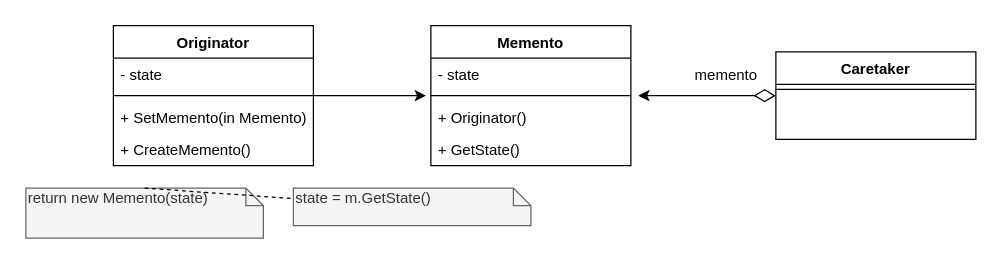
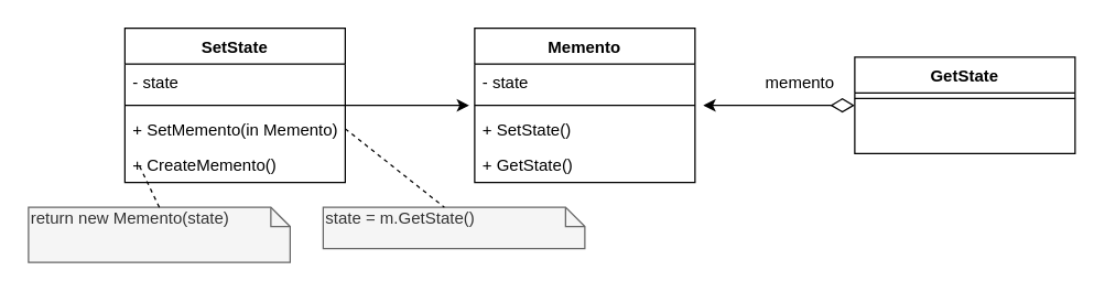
  <mxCell id="0" />
  <mxCell id="1" parent="0" />
  <mxCell id="2" style="edgeStyle=orthogonalEdgeStyle;rounded=0;orthogonalLoop=1;jettySize=auto;html=1;" edge="1" parent="1" source="14"><mxGeometry relative="1" as="geometry"><mxPoint x="340" y="76" as="targetPoint" /></mxGeometry></mxCell>
  <mxCell id="3" style="edgeStyle=orthogonalEdgeStyle;rounded=0;orthogonalLoop=1;jettySize=auto;html=1;startArrow=diamondThin;startFill=0;startSize=15;endSize=6;" edge="1" parent="1" source="19"><mxGeometry relative="1" as="geometry"><mxPoint x="510" y="76" as="targetPoint" /></mxGeometry></mxCell>
  <mxCell id="4" value="memento" style="text;html=1;align=center;verticalAlign=middle;resizable=0;points=[];autosize=1;" vertex="1" parent="1"><mxGeometry x="545" y="50" width="70" height="20" as="geometry" /></mxCell>
  <mxCell id="5" value="return new Memento(state)" style="shape=note;whiteSpace=wrap;html=1;size=14;verticalAlign=top;align=left;spacingTop=-6;fillColor=#f5f5f5;strokeColor=#666666;fontColor=#333333;" vertex="1" parent="1"><mxGeometry x="20" y="150" width="190" height="40" as="geometry" /></mxCell>
  <mxCell id="6" value="state = m.GetState()" style="shape=note;whiteSpace=wrap;html=1;size=14;verticalAlign=top;align=left;spacingTop=-6;fillColor=#f5f5f5;strokeColor=#666666;fontColor=#333333;" vertex="1" parent="1"><mxGeometry x="234" y="150" width="190" height="30" as="geometry" /></mxCell>
- <mxCell id="7" value="" style="endArrow=none;dashed=1;html=1;exitX=0.5;exitY=0;exitDx=0;exitDy=0;exitPerimeter=0;" edge="1" parent="1" source="5" target="6"><mxGeometry width="50" height="50" relative="1" as="geometry"><mxPoint x="80" y="270" as="sourcePoint" /><mxPoint x="130" y="220" as="targetPoint" /></mxGeometry></mxCell>
+ <mxCell id="7" value="" style="endArrow=none;dashed=1;html=1;exitX=0.5;exitY=0;exitDx=0;exitDy=0;exitPerimeter=0;entryX=0.063;entryY=0.5;entryDx=0;entryDy=0;entryPerimeter=0;" edge="1" parent="1" source="5" target="18"><mxGeometry width="50" height="50" relative="1" as="geometry"><mxPoint x="80" y="270" as="sourcePoint" /><mxPoint x="130" y="220" as="targetPoint" /></mxGeometry></mxCell>
+ <mxCell id="8" value="" style="endArrow=none;dashed=1;html=1;exitX=1;exitY=0.5;exitDx=0;exitDy=0;entryX=0;entryY=0;entryDx=88;entryDy=0;entryPerimeter=0;" edge="1" parent="1" source="17" target="6"><mxGeometry width="50" height="50" relative="1" as="geometry"><mxPoint x="125" y="160" as="sourcePoint" /><mxPoint x="390" y="220" as="targetPoint" /></mxGeometry></mxCell>
  <mxCell id="9" value="Memento" style="swimlane;fontStyle=1;align=center;verticalAlign=top;childLayout=stackLayout;horizontal=1;startSize=26;horizontalStack=0;resizeParent=1;resizeLast=0;collapsible=1;marginBottom=0;rounded=0;shadow=0;strokeWidth=1;" vertex="1" parent="1"><mxGeometry x="344" y="20" width="160" height="112" as="geometry"><mxRectangle x="340" y="380" width="170" height="26" as="alternateBounds" /></mxGeometry></mxCell>
  <mxCell id="10" value="- state" style="text;align=left;verticalAlign=top;spacingLeft=4;spacingRight=4;overflow=hidden;rotatable=0;points=[[0,0.5],[1,0.5]];portConstraint=eastwest;" vertex="1" parent="9"><mxGeometry y="26" width="160" height="26" as="geometry" /></mxCell>
  <mxCell id="11" value="" style="line;html=1;strokeWidth=1;align=left;verticalAlign=middle;spacingTop=-1;spacingLeft=3;spacingRight=3;rotatable=0;labelPosition=right;points=[];portConstraint=eastwest;" vertex="1" parent="9"><mxGeometry y="52" width="160" height="8" as="geometry" /></mxCell>
- <mxCell id="12" value="+ Originator()" style="text;align=left;verticalAlign=top;spacingLeft=4;spacingRight=4;overflow=hidden;rotatable=0;points=[[0,0.5],[1,0.5]];portConstraint=eastwest;" vertex="1" parent="9"><mxGeometry y="60" width="160" height="26" as="geometry" /></mxCell>
+ <mxCell id="12" value="+ SetState()" style="text;align=left;verticalAlign=top;spacingLeft=4;spacingRight=4;overflow=hidden;rotatable=0;points=[[0,0.5],[1,0.5]];portConstraint=eastwest;" vertex="1" parent="9"><mxGeometry y="60" width="160" height="26" as="geometry" /></mxCell>
  <mxCell id="13" value="+ GetState()" style="text;align=left;verticalAlign=top;spacingLeft=4;spacingRight=4;overflow=hidden;rotatable=0;points=[[0,0.5],[1,0.5]];portConstraint=eastwest;" vertex="1" parent="9"><mxGeometry y="86" width="160" height="26" as="geometry" /></mxCell>
- <mxCell id="14" value="Originator" style="swimlane;fontStyle=1;align=center;verticalAlign=top;childLayout=stackLayout;horizontal=1;startSize=26;horizontalStack=0;resizeParent=1;resizeLast=0;collapsible=1;marginBottom=0;rounded=0;shadow=0;strokeWidth=1;" vertex="1" parent="1"><mxGeometry x="90" y="20" width="160" height="112" as="geometry"><mxRectangle x="340" y="380" width="170" height="26" as="alternateBounds" /></mxGeometry></mxCell>
+ <mxCell id="14" value="SetState" style="swimlane;fontStyle=1;align=center;verticalAlign=top;childLayout=stackLayout;horizontal=1;startSize=26;horizontalStack=0;resizeParent=1;resizeLast=0;collapsible=1;marginBottom=0;rounded=0;shadow=0;strokeWidth=1;" vertex="1" parent="1"><mxGeometry x="90" y="20" width="160" height="112" as="geometry"><mxRectangle x="340" y="380" width="170" height="26" as="alternateBounds" /></mxGeometry></mxCell>
  <mxCell id="15" value="- state" style="text;align=left;verticalAlign=top;spacingLeft=4;spacingRight=4;overflow=hidden;rotatable=0;points=[[0,0.5],[1,0.5]];portConstraint=eastwest;" vertex="1" parent="14"><mxGeometry y="26" width="160" height="26" as="geometry" /></mxCell>
  <mxCell id="16" value="" style="line;html=1;strokeWidth=1;align=left;verticalAlign=middle;spacingTop=-1;spacingLeft=3;spacingRight=3;rotatable=0;labelPosition=right;points=[];portConstraint=eastwest;" vertex="1" parent="14"><mxGeometry y="52" width="160" height="8" as="geometry" /></mxCell>
  <mxCell id="17" value="+ SetMemento(in Memento)" style="text;align=left;verticalAlign=top;spacingLeft=4;spacingRight=4;overflow=hidden;rotatable=0;points=[[0,0.5],[1,0.5]];portConstraint=eastwest;" vertex="1" parent="14"><mxGeometry y="60" width="160" height="26" as="geometry" /></mxCell>
  <mxCell id="18" value="+ CreateMemento()" style="text;align=left;verticalAlign=top;spacingLeft=4;spacingRight=4;overflow=hidden;rotatable=0;points=[[0,0.5],[1,0.5]];portConstraint=eastwest;" vertex="1" parent="14"><mxGeometry y="86" width="160" height="26" as="geometry" /></mxCell>
- <mxCell id="19" value="Caretaker" style="swimlane;fontStyle=1;align=center;verticalAlign=top;childLayout=stackLayout;horizontal=1;startSize=26;horizontalStack=0;resizeParent=1;resizeLast=0;collapsible=1;marginBottom=0;rounded=0;shadow=0;strokeWidth=1;" vertex="1" parent="1"><mxGeometry x="620" y="41" width="160" height="70" as="geometry"><mxRectangle x="340" y="380" width="170" height="26" as="alternateBounds" /></mxGeometry></mxCell>
+ <mxCell id="19" value="GetState" style="swimlane;fontStyle=1;align=center;verticalAlign=top;childLayout=stackLayout;horizontal=1;startSize=26;horizontalStack=0;resizeParent=1;resizeLast=0;collapsible=1;marginBottom=0;rounded=0;shadow=0;strokeWidth=1;" vertex="1" parent="1"><mxGeometry x="620" y="41" width="160" height="70" as="geometry"><mxRectangle x="340" y="380" width="170" height="26" as="alternateBounds" /></mxGeometry></mxCell>
  <mxCell id="20" value="" style="line;html=1;strokeWidth=1;align=left;verticalAlign=middle;spacingTop=-1;spacingLeft=3;spacingRight=3;rotatable=0;labelPosition=right;points=[];portConstraint=eastwest;" vertex="1" parent="19"><mxGeometry y="26" width="160" height="8" as="geometry" /></mxCell>
